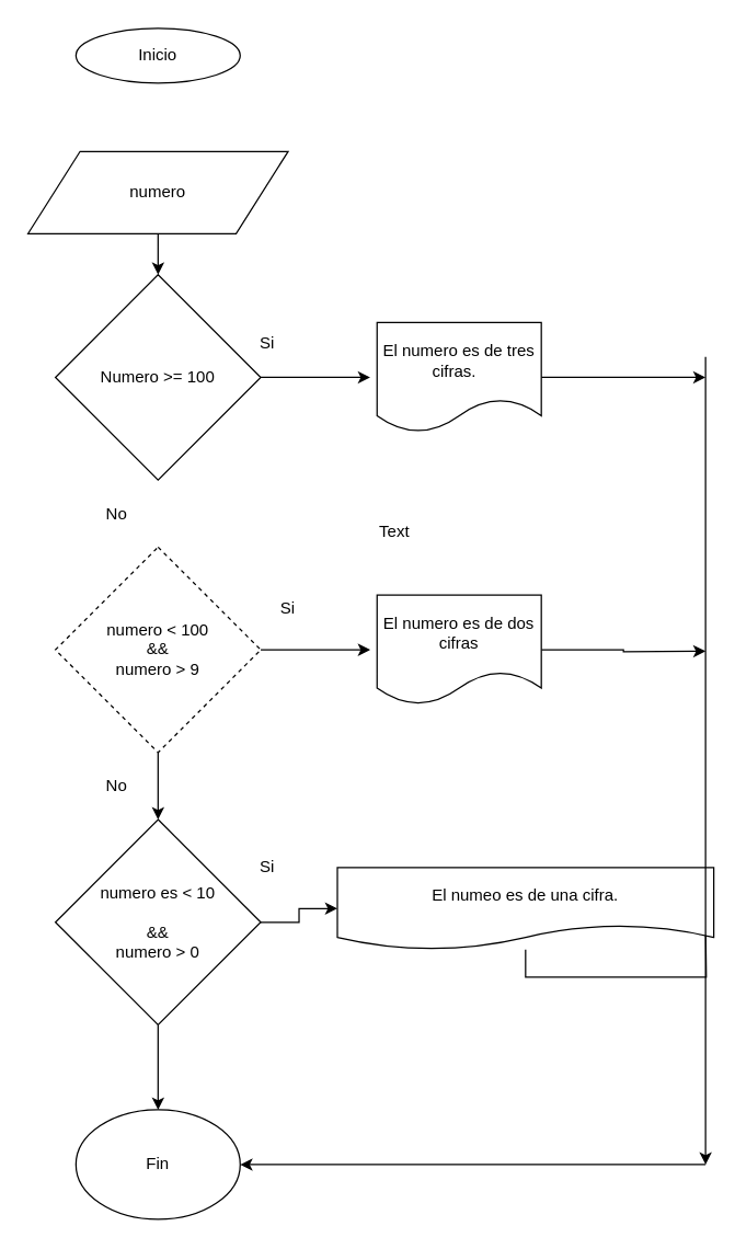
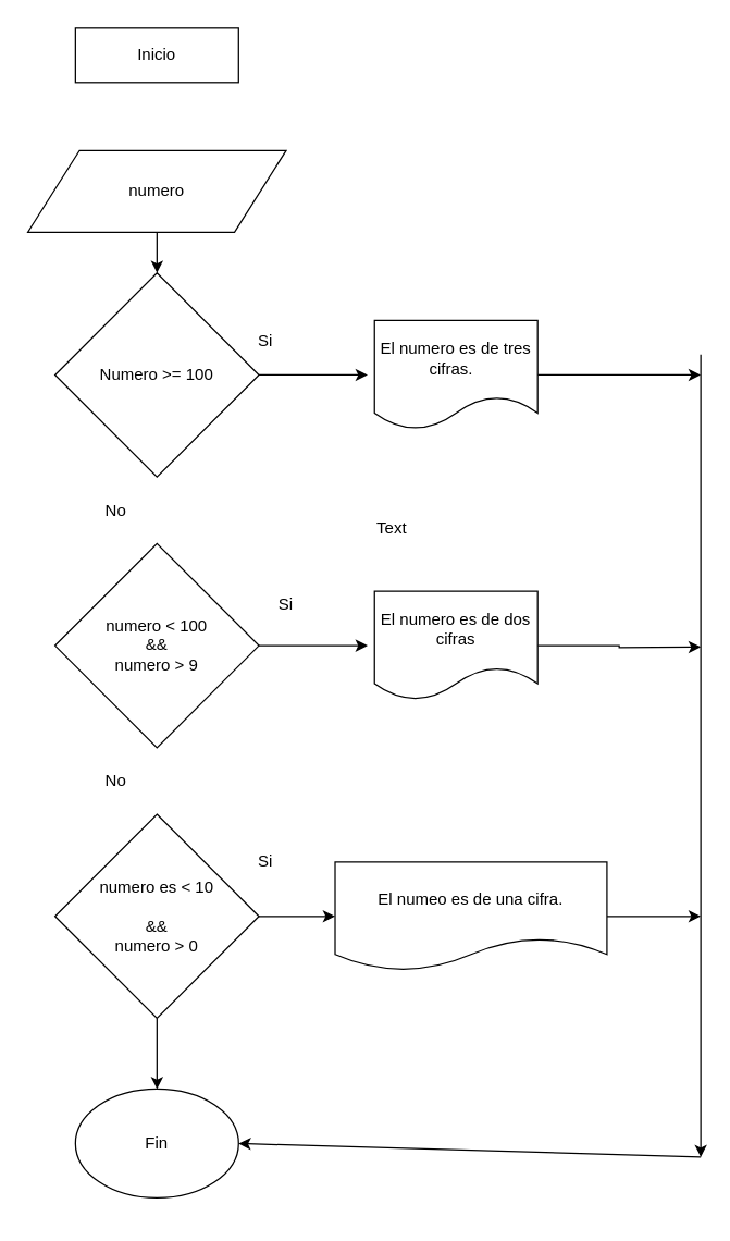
  <mxCell id="0" />
  <mxCell id="1" parent="0" />
- <mxCell id="2" value="Inicio" style="ellipse;whiteSpace=wrap;html=1;" parent="1" vertex="1"><mxGeometry x="55" y="20" width="120" height="40" as="geometry" /></mxCell>
+ <mxCell id="2" value="Inicio" style="whiteSpace=wrap;html=1;rounded=0;" parent="1" vertex="1"><mxGeometry x="55" y="20" width="120" height="40" as="geometry" /></mxCell>
  <mxCell id="3" value="" style="edgeStyle=orthogonalEdgeStyle;rounded=0;orthogonalLoop=1;jettySize=auto;html=1;" parent="1" source="4" target="6" edge="1"><mxGeometry relative="1" as="geometry" /></mxCell>
  <mxCell id="4" value="numero" style="shape=parallelogram;perimeter=parallelogramPerimeter;whiteSpace=wrap;html=1;" parent="1" vertex="1"><mxGeometry x="20" y="110" width="190" height="60" as="geometry" /></mxCell>
  <mxCell id="5" value="" style="edgeStyle=orthogonalEdgeStyle;rounded=0;orthogonalLoop=1;jettySize=auto;html=1;" parent="1" source="6" edge="1"><mxGeometry relative="1" as="geometry"><mxPoint x="270" y="275" as="targetPoint" /></mxGeometry></mxCell>
  <mxCell id="6" value="Numero &amp;gt;= 100" style="rhombus;whiteSpace=wrap;html=1;" parent="1" vertex="1"><mxGeometry x="40" y="200" width="150" height="150" as="geometry" /></mxCell>
- <mxCell id="7" value="" style="edgeStyle=orthogonalEdgeStyle;rounded=0;orthogonalLoop=1;jettySize=auto;html=1;" parent="1" source="9" target="12" edge="1"><mxGeometry relative="1" as="geometry" /></mxCell>
  <mxCell id="8" value="" style="edgeStyle=orthogonalEdgeStyle;rounded=0;orthogonalLoop=1;jettySize=auto;html=1;" parent="1" source="9" edge="1"><mxGeometry relative="1" as="geometry"><mxPoint x="270" y="474" as="targetPoint" /></mxGeometry></mxCell>
- <mxCell id="9" value="numero &amp;lt; 100&lt;br&gt;&amp;amp;&amp;amp;&lt;br&gt;numero &amp;gt; 9" style="rhombus;whiteSpace=wrap;html=1;dashed=1;" parent="1" vertex="1"><mxGeometry x="40" y="399" width="150" height="150" as="geometry" /></mxCell>
+ <mxCell id="9" value="numero &amp;lt; 100&lt;br&gt;&amp;amp;&amp;amp;&lt;br&gt;numero &amp;gt; 9" style="rhombus;whiteSpace=wrap;html=1;" parent="1" vertex="1"><mxGeometry x="40" y="399" width="150" height="150" as="geometry" /></mxCell>
  <mxCell id="10" value="" style="edgeStyle=orthogonalEdgeStyle;rounded=0;orthogonalLoop=1;jettySize=auto;html=1;" parent="1" source="12" target="14" edge="1"><mxGeometry relative="1" as="geometry" /></mxCell>
  <mxCell id="11" value="" style="edgeStyle=orthogonalEdgeStyle;rounded=0;orthogonalLoop=1;jettySize=auto;html=1;" parent="1" source="12" target="19" edge="1"><mxGeometry relative="1" as="geometry" /></mxCell>
  <mxCell id="12" value="numero es &amp;lt; 10&lt;br&gt;&lt;br&gt;&amp;amp;&amp;amp;&lt;br&gt;numero &amp;gt; 0" style="rhombus;whiteSpace=wrap;html=1;" parent="1" vertex="1"><mxGeometry x="40" y="598" width="150" height="150" as="geometry" /></mxCell>
  <mxCell id="13" value="" style="edgeStyle=orthogonalEdgeStyle;rounded=0;orthogonalLoop=1;jettySize=auto;html=1;" parent="1" source="14" edge="1"><mxGeometry relative="1" as="geometry"><mxPoint x="515" y="673" as="targetPoint" /></mxGeometry></mxCell>
- <mxCell id="14" value="El numeo es de una cifra." style="shape=document;whiteSpace=wrap;html=1;boundedLbl=1;" parent="1" vertex="1"><mxGeometry x="246" y="633" width="275" height="60" as="geometry" /></mxCell>
+ <mxCell id="14" value="El numeo es de una cifra." style="shape=document;whiteSpace=wrap;html=1;boundedLbl=1;" parent="1" vertex="1"><mxGeometry x="246" y="633" width="200" height="80" as="geometry" /></mxCell>
  <mxCell id="15" value="" style="edgeStyle=orthogonalEdgeStyle;rounded=0;orthogonalLoop=1;jettySize=auto;html=1;" parent="1" source="16" edge="1"><mxGeometry relative="1" as="geometry"><mxPoint x="515" y="475" as="targetPoint" /></mxGeometry></mxCell>
  <mxCell id="16" value="El numero es de dos cifras" style="shape=document;whiteSpace=wrap;html=1;boundedLbl=1;" parent="1" vertex="1"><mxGeometry x="275" y="434" width="120" height="80" as="geometry" /></mxCell>
  <mxCell id="17" value="" style="edgeStyle=orthogonalEdgeStyle;rounded=0;orthogonalLoop=1;jettySize=auto;html=1;" parent="1" source="18" edge="1"><mxGeometry relative="1" as="geometry"><mxPoint x="515" y="275" as="targetPoint" /></mxGeometry></mxCell>
  <mxCell id="18" value="El numero es de tres cifras.&amp;nbsp;&amp;nbsp;" style="shape=document;whiteSpace=wrap;html=1;boundedLbl=1;" parent="1" vertex="1"><mxGeometry x="275" y="235" width="120" height="80" as="geometry" /></mxCell>
- <mxCell id="19" value="Fin" style="ellipse;whiteSpace=wrap;html=1;" parent="1" vertex="1"><mxGeometry x="55" y="810" width="120" height="80" as="geometry" /></mxCell>
+ <mxCell id="19" value="Fin" style="ellipse;whiteSpace=wrap;html=1;" parent="1" vertex="1"><mxGeometry x="55" y="800" width="120" height="80" as="geometry" /></mxCell>
  <mxCell id="20" value="" style="endArrow=classic;html=1;" parent="1" edge="1"><mxGeometry width="50" height="50" relative="1" as="geometry"><mxPoint x="515" y="260" as="sourcePoint" /><mxPoint x="515" y="850" as="targetPoint" /><Array as="points" /></mxGeometry></mxCell>
  <mxCell id="21" value="" style="endArrow=classic;html=1;entryX=1;entryY=0.5;entryDx=0;entryDy=0;" parent="1" target="19" edge="1"><mxGeometry width="50" height="50" relative="1" as="geometry"><mxPoint x="515" y="850" as="sourcePoint" /><mxPoint x="75" y="910" as="targetPoint" /></mxGeometry></mxCell>
  <mxCell id="22" value="Si" style="text;html=1;strokeColor=none;fillColor=none;align=center;verticalAlign=middle;whiteSpace=wrap;rounded=0;" parent="1" vertex="1"><mxGeometry x="175" y="240" width="40" height="20" as="geometry" /></mxCell>
  <mxCell id="23" value="No" style="text;html=1;strokeColor=none;fillColor=none;align=center;verticalAlign=middle;whiteSpace=wrap;rounded=0;" parent="1" vertex="1"><mxGeometry x="65" y="364.5" width="40" height="20" as="geometry" /></mxCell>
  <mxCell id="24" value="Si" style="text;html=1;strokeColor=none;fillColor=none;align=center;verticalAlign=middle;whiteSpace=wrap;rounded=0;" parent="1" vertex="1"><mxGeometry x="190" y="434" width="40" height="20" as="geometry" /></mxCell>
  <mxCell id="25" value="Si" style="text;html=1;strokeColor=none;fillColor=none;align=center;verticalAlign=middle;whiteSpace=wrap;rounded=0;" parent="1" vertex="1"><mxGeometry x="175" y="623" width="40" height="20" as="geometry" /></mxCell>
  <mxCell id="26" value="No" style="text;html=1;strokeColor=none;fillColor=none;align=center;verticalAlign=middle;whiteSpace=wrap;rounded=0;" parent="1" vertex="1"><mxGeometry x="65" y="563.5" width="40" height="20" as="geometry" /></mxCell>
  <mxCell id="27" value="Text" style="text;html=1;resizable=0;points=[];autosize=1;align=left;verticalAlign=top;spacingTop=-4;" parent="1" vertex="1"><mxGeometry x="275" y="378" width="40" height="20" as="geometry" /></mxCell>
